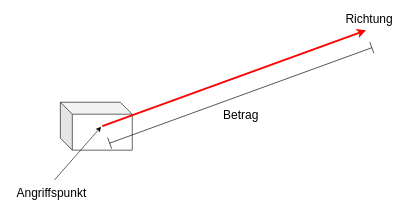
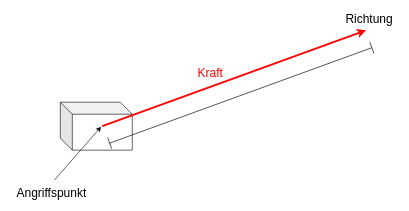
  <mxCell id="0" />
  <mxCell id="1" parent="0" />
  <mxCell id="2" value="" style="shape=cube;whiteSpace=wrap;html=1;boundedLbl=1;backgroundOutline=1;darkOpacity=0.05;darkOpacity2=0.1;" vertex="1" parent="1"><mxGeometry x="100" y="170" width="120" height="80" as="geometry" /></mxCell>
  <mxCell id="3" value="" style="endArrow=classic;html=1;rounded=0;strokeWidth=3;strokeColor=#FF0000;" parent="1" edge="1"><mxGeometry width="50" height="50" relative="1" as="geometry"><mxPoint x="170" y="210" as="sourcePoint" /><mxPoint x="610" y="50" as="targetPoint" /></mxGeometry></mxCell>
  <mxCell id="4" value="&lt;font style=&quot;font-size: 20px&quot;&gt;Angriffspunkt&lt;/font&gt;" style="text;html=1;resizable=0;autosize=1;align=center;verticalAlign=middle;points=[];fillColor=none;strokeColor=none;rounded=0;" vertex="1" parent="1"><mxGeometry x="20" y="310" width="130" height="20" as="geometry" /></mxCell>
  <mxCell id="5" value="" style="endArrow=classic;html=1;rounded=0;" edge="1" parent="1"><mxGeometry width="50" height="50" relative="1" as="geometry"><mxPoint x="90" y="300" as="sourcePoint" /><mxPoint x="168" y="211" as="targetPoint" /></mxGeometry></mxCell>
+ <mxCell id="6" value="&lt;font style=&quot;font-size: 20px&quot;&gt;Kraft&lt;/font&gt;" style="text;html=1;resizable=0;autosize=1;align=center;verticalAlign=middle;points=[];fillColor=none;strokeColor=none;rounded=0;fontColor=#FF0000;" vertex="1" parent="1"><mxGeometry x="320" y="110" width="60" height="20" as="geometry" /></mxCell>
  <mxCell id="7" value="" style="shape=crossbar;whiteSpace=wrap;html=1;rounded=1;fontSize=20;rotation=-20;" vertex="1" parent="1"><mxGeometry x="168.22" y="148.73" width="465.53" height="20" as="geometry" /></mxCell>
- <mxCell id="8" value="&lt;font style=&quot;font-size: 20px&quot;&gt;Betrag&lt;/font&gt;" style="text;html=1;resizable=0;autosize=1;align=center;verticalAlign=middle;points=[];fillColor=none;strokeColor=none;rounded=0;" vertex="1" parent="1"><mxGeometry x="365.99" y="180" width="70" height="20" as="geometry" /></mxCell>
  <mxCell id="9" value="&lt;font style=&quot;font-size: 20px&quot;&gt;Richtung&lt;/font&gt;" style="text;html=1;resizable=0;autosize=1;align=center;verticalAlign=middle;points=[];fillColor=none;strokeColor=none;rounded=0;" vertex="1" parent="1"><mxGeometry x="570" y="20" width="90" height="20" as="geometry" /></mxCell>
